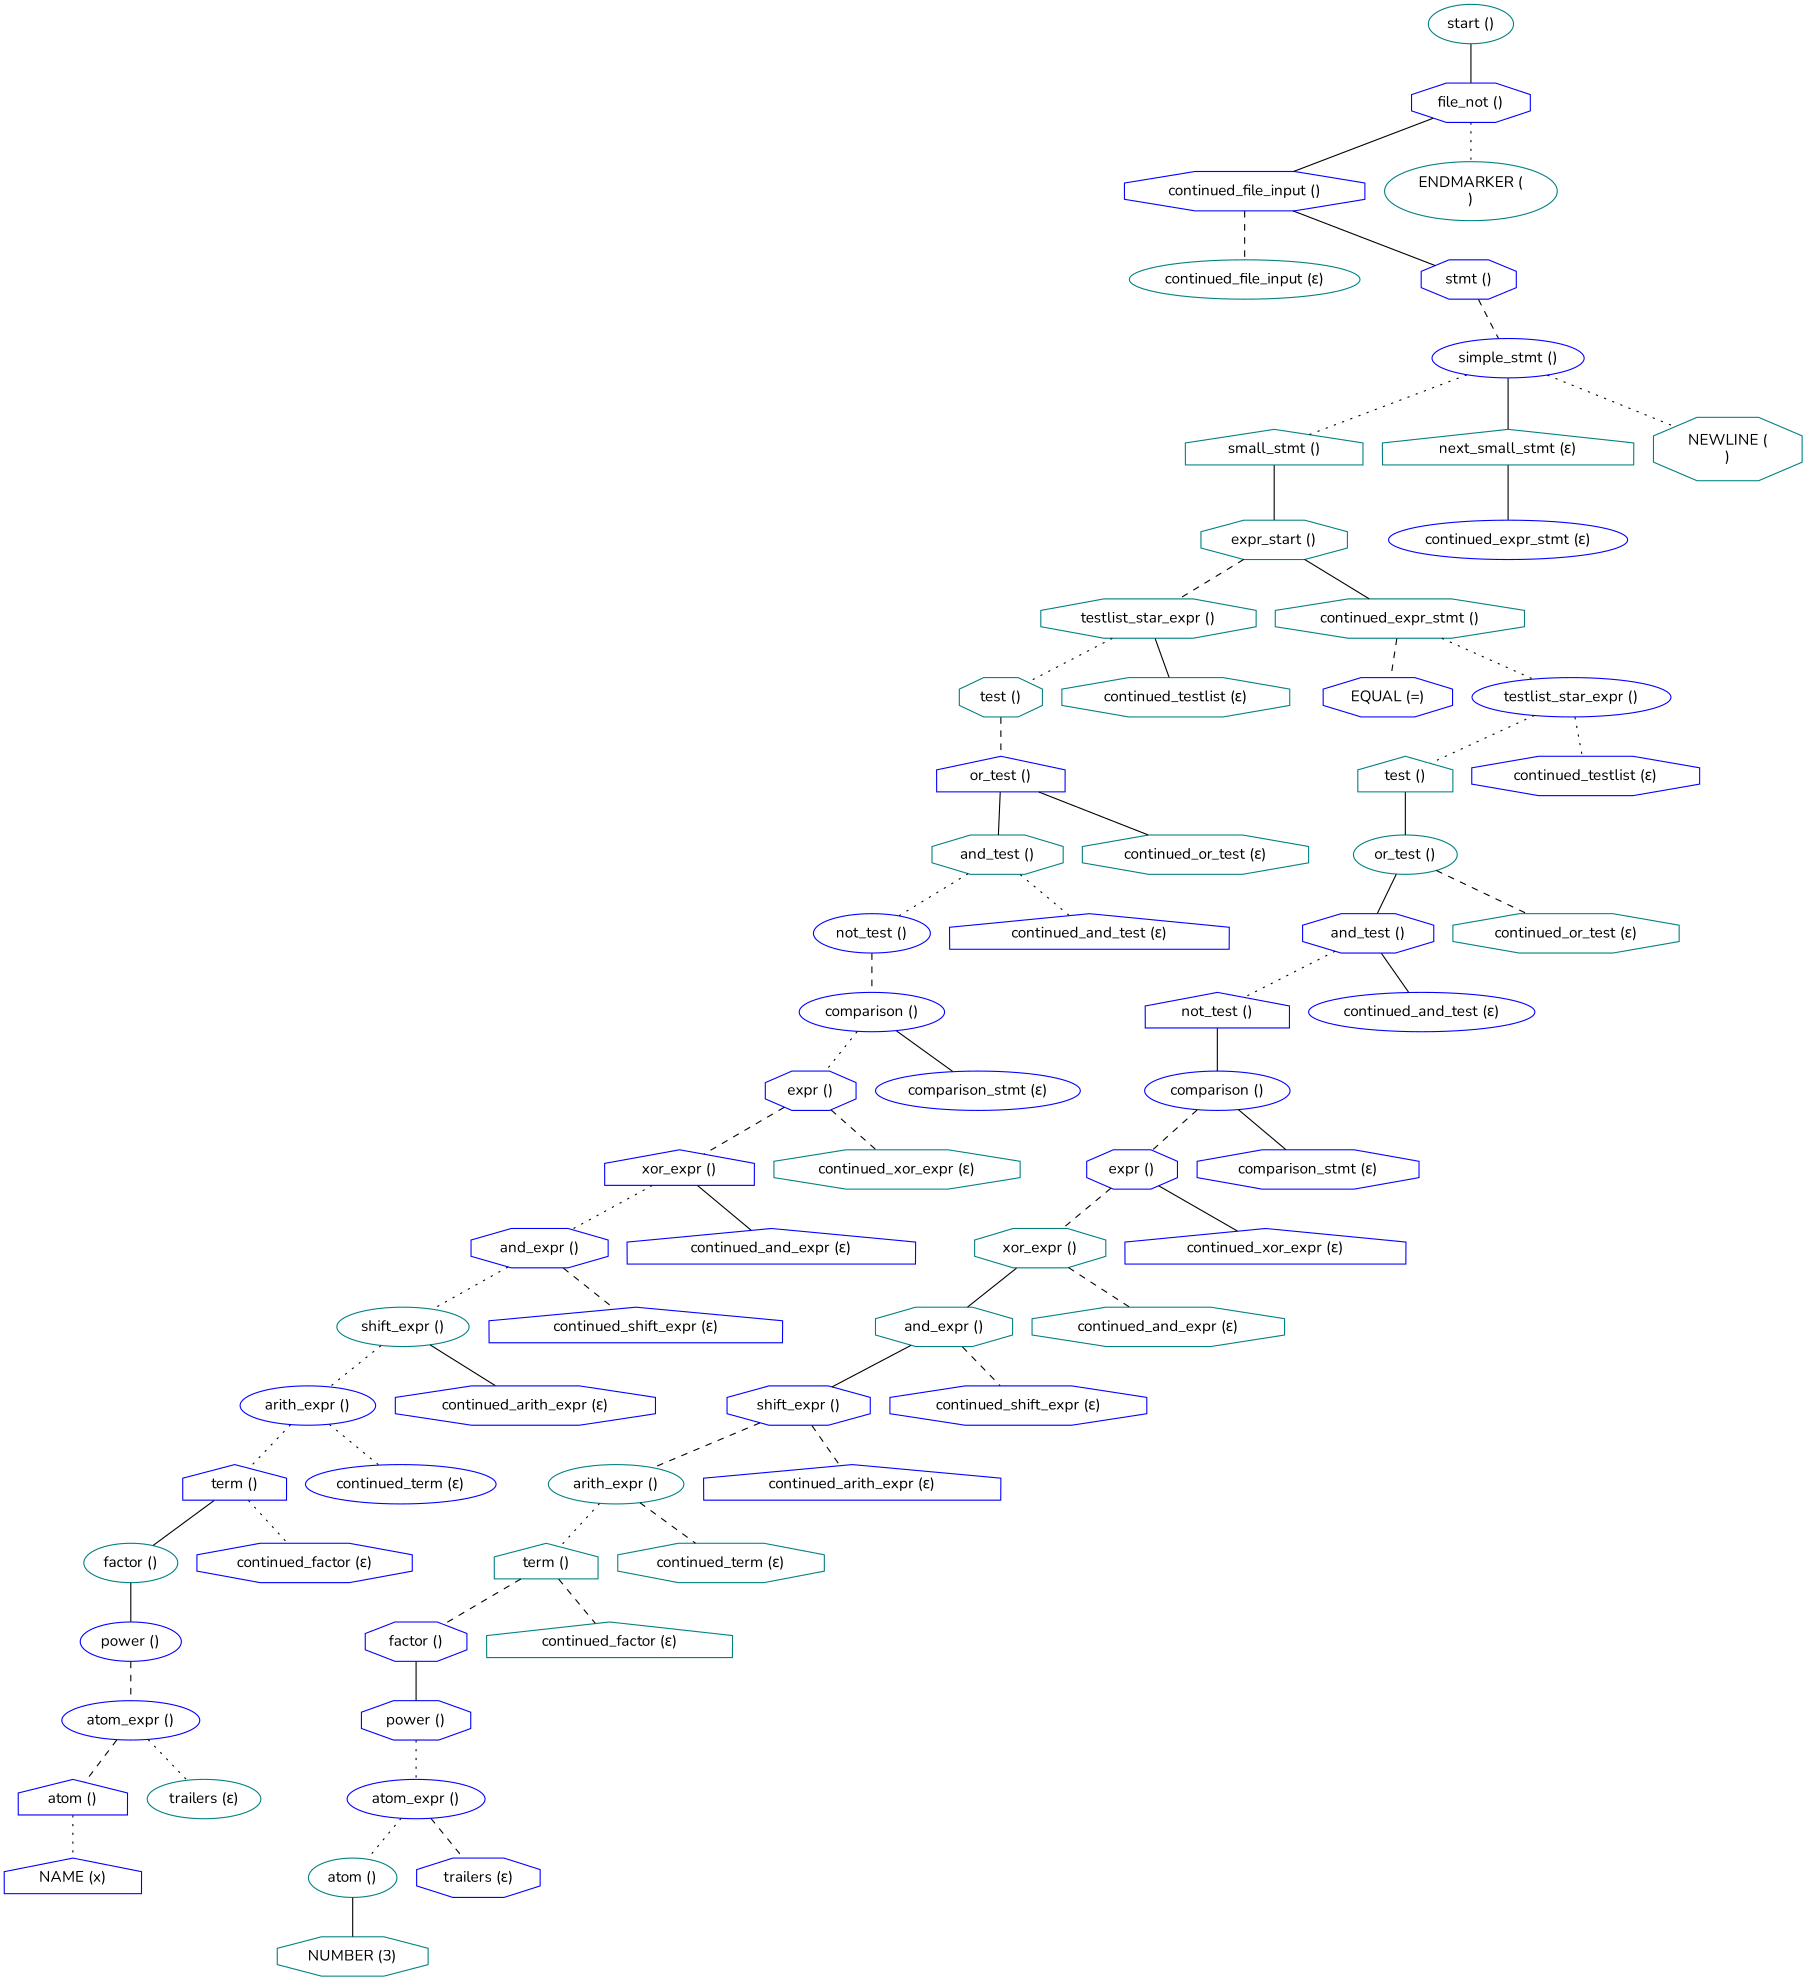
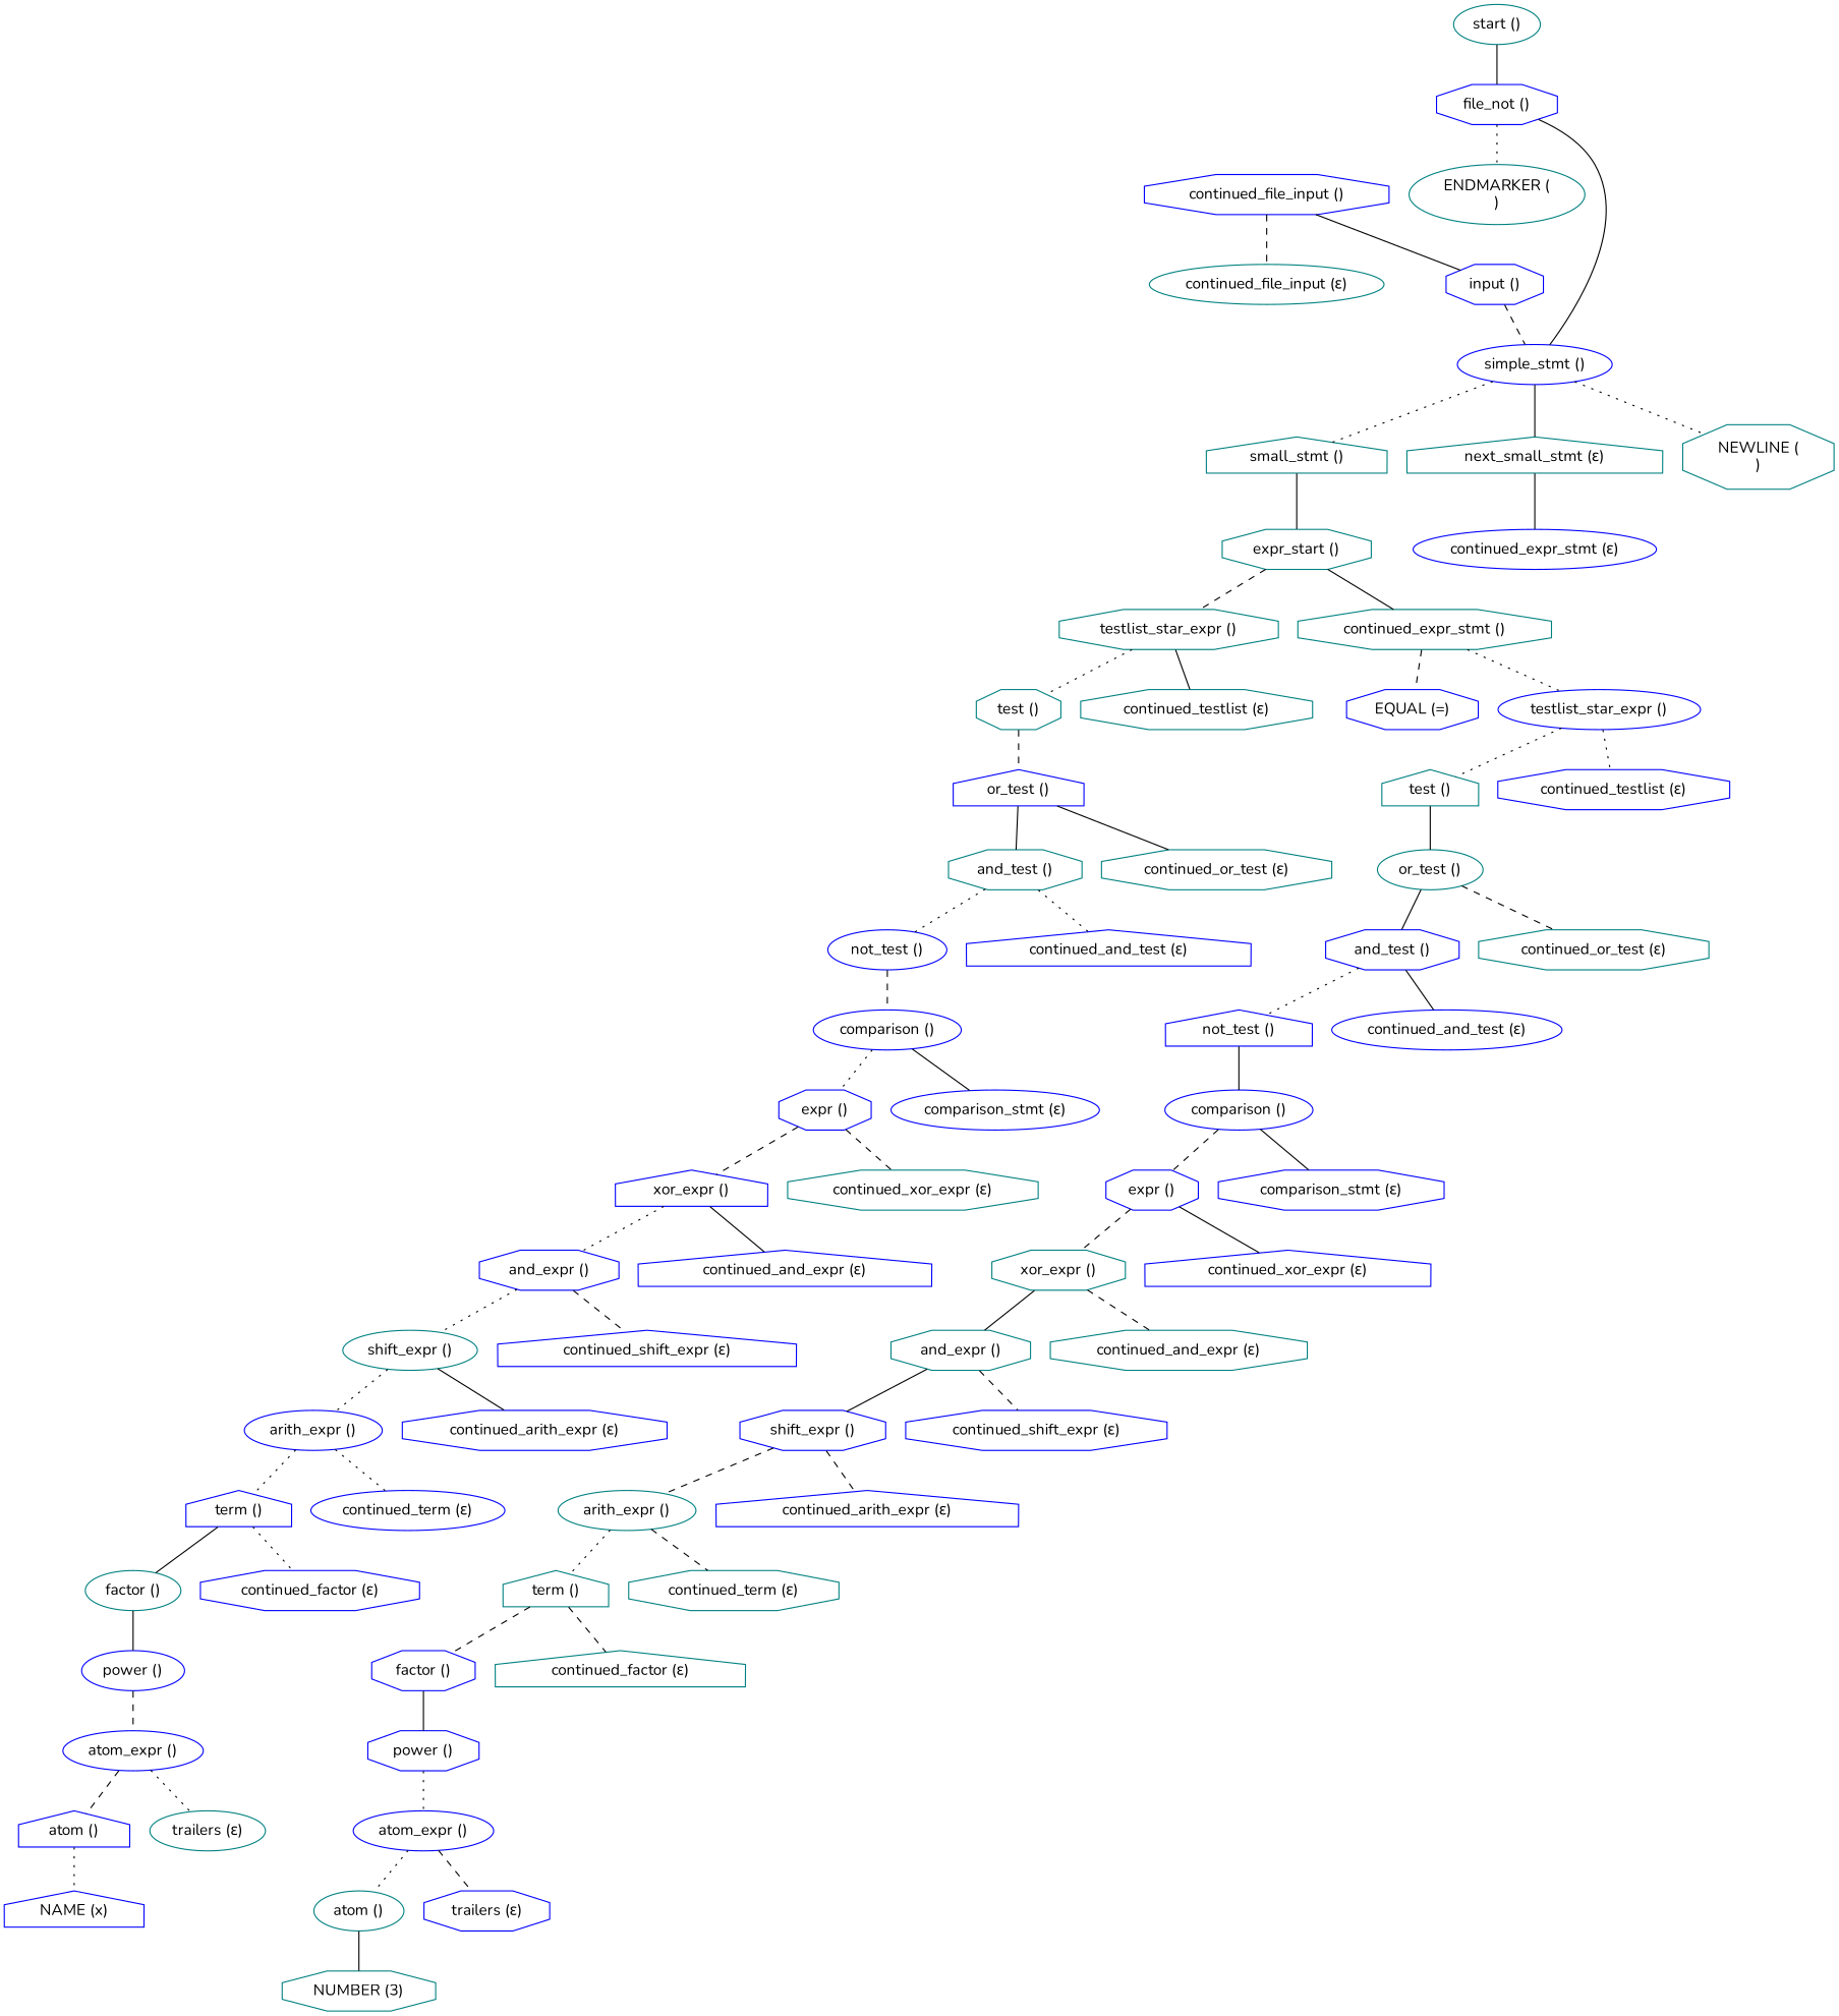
  graph {
    fontname=Nunito
    node [color=blue fontname=Nunito shape=octagon]
    edge [fontname=Nunito style=solid]
    n1 [color=teal label="start ()" shape=ellipse]
    n2 [label="file_not ()"]
    n3 [label="continued_file_input ()"]
    n4 [color=teal label="ENDMARKER (\n)" shape=ellipse]
    n5 [color=teal label="continued_file_input (ε)" shape=ellipse]
-   n6 [label="stmt ()"]
+   n6 [label="input ()"]
    n7 [label="simple_stmt ()" shape=ellipse]
    n8 [color=teal label="small_stmt ()" shape=house]
    n9 [color=teal label="next_small_stmt (ε)" shape=house]
    n10 [color=teal label="NEWLINE (\n)"]
    n11 [color=teal label="expr_start ()"]
    n12 [label="continued_expr_stmt (ε)" shape=ellipse]
    n13 [color=teal label="testlist_star_expr ()"]
    n14 [color=teal label="continued_expr_stmt ()"]
    n15 [color=teal label="test ()"]
    n16 [color=teal label="continued_testlist (ε)"]
    n17 [label="EQUAL (=)"]
    n18 [label="testlist_star_expr ()" shape=ellipse]
    n19 [label="or_test ()" shape=house]
    n20 [color=teal label="and_test ()"]
    n21 [color=teal label="continued_or_test (ε)"]
    n22 [label="not_test ()" shape=ellipse]
    n23 [label="continued_and_test (ε)" shape=house]
    n24 [label="comparison ()" shape=ellipse]
    n25 [label="expr ()"]
    n26 [label="comparison_stmt (ε)" shape=ellipse]
    n27 [label="xor_expr ()" shape=house]
    n28 [color=teal label="continued_xor_expr (ε)"]
    n29 [label="and_expr ()"]
    n30 [label="continued_and_expr (ε)" shape=house]
    n31 [color=teal label="shift_expr ()" shape=ellipse]
    n32 [label="continued_shift_expr (ε)" shape=house]
    n33 [label="arith_expr ()" shape=ellipse]
    n34 [label="continued_arith_expr (ε)"]
    n35 [label="term ()" shape=house]
    n36 [label="continued_term (ε)" shape=ellipse]
    n37 [color=teal label="factor ()" shape=ellipse]
    n38 [label="continued_factor (ε)"]
    n39 [label="power ()" shape=ellipse]
    n40 [label="atom_expr ()" shape=ellipse]
    n41 [label="atom ()" shape=house]
    n42 [color=teal label="trailers (ε)" shape=ellipse]
    n43 [label="NAME (x)" shape=house]
    n44 [color=teal label="test ()" shape=house]
    n45 [label="continued_testlist (ε)"]
    n46 [color=teal label="or_test ()" shape=ellipse]
    n47 [label="and_test ()"]
    n48 [color=teal label="continued_or_test (ε)"]
    n49 [label="not_test ()" shape=house]
    n50 [label="continued_and_test (ε)" shape=ellipse]
    n51 [label="comparison ()" shape=ellipse]
    n52 [label="expr ()"]
    n53 [label="comparison_stmt (ε)"]
    n54 [color=teal label="xor_expr ()"]
    n55 [label="continued_xor_expr (ε)" shape=house]
    n56 [color=teal label="and_expr ()"]
    n57 [color=teal label="continued_and_expr (ε)"]
    n58 [label="shift_expr ()"]
    n59 [label="continued_shift_expr (ε)"]
    n60 [color=teal label="arith_expr ()" shape=ellipse]
    n61 [label="continued_arith_expr (ε)" shape=house]
    n62 [color=teal label="term ()" shape=house]
    n63 [color=teal label="continued_term (ε)"]
    n64 [label="factor ()"]
    n65 [color=teal label="continued_factor (ε)" shape=house]
    n66 [label="power ()"]
    n67 [label="atom_expr ()" shape=ellipse]
    n68 [color=teal label="atom ()" shape=ellipse]
    n69 [label="trailers (ε)"]
    n70 [color=teal label="NUMBER (3)"]
    n1 -- n2
-   n2 -- n3
+   n2 -- n7
    n2 -- n4 [style=dotted]
    n3 -- n5 [style=dashed]
    n3 -- n6
    n6 -- n7 [style=dashed]
    n7 -- n8 [style=dotted]
    n7 -- n9
    n7 -- n10 [style=dotted]
    n8 -- n11
    n9 -- n12
    n11 -- n13 [style=dashed]
    n11 -- n14
    n13 -- n15 [style=dotted]
    n13 -- n16
    n14 -- n17 [style=dashed]
    n14 -- n18 [style=dotted]
    n15 -- n19 [style=dashed]
    n18 -- n44 [style=dotted]
    n18 -- n45 [style=dotted]
    n19 -- n20
    n19 -- n21
    n20 -- n22 [style=dotted]
    n20 -- n23 [style=dotted]
    n22 -- n24 [style=dashed]
    n24 -- n25 [style=dotted]
    n24 -- n26
    n25 -- n27 [style=dashed]
    n25 -- n28 [style=dashed]
    n27 -- n29 [style=dotted]
    n27 -- n30
    n29 -- n31 [style=dotted]
    n29 -- n32 [style=dashed]
    n31 -- n33 [style=dotted]
    n31 -- n34
    n33 -- n35 [style=dotted]
    n33 -- n36 [style=dotted]
    n35 -- n37
    n35 -- n38 [style=dotted]
    n37 -- n39
    n39 -- n40 [style=dashed]
    n40 -- n41 [style=dashed]
    n40 -- n42 [style=dotted]
    n41 -- n43 [style=dotted]
    n44 -- n46
    n46 -- n47
    n46 -- n48 [style=dashed]
    n47 -- n49 [style=dotted]
    n47 -- n50
    n49 -- n51
    n51 -- n52 [style=dashed]
    n51 -- n53
    n52 -- n54 [style=dashed]
    n52 -- n55
    n54 -- n56
    n54 -- n57 [style=dashed]
    n56 -- n58
    n56 -- n59 [style=dashed]
    n58 -- n60 [style=dashed]
    n58 -- n61 [style=dashed]
    n60 -- n62 [style=dotted]
    n60 -- n63 [style=dashed]
    n62 -- n64 [style=dashed]
    n62 -- n65 [style=dashed]
    n64 -- n66
    n66 -- n67 [style=dotted]
    n67 -- n68 [style=dotted]
    n67 -- n69 [style=dashed]
    n68 -- n70
  }
